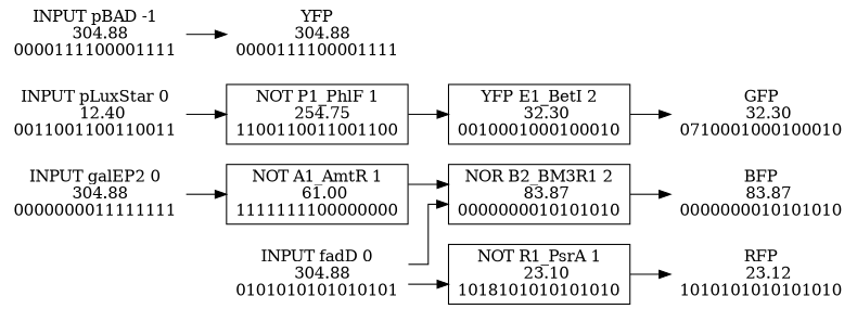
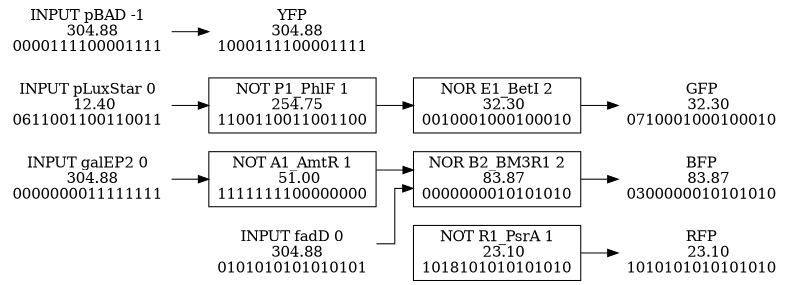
  digraph {
    rankdir=LR
    splines=ortho
    node [shape=none]
-   n1 [label="RFP\n   23.12\n1010101010101010"]
+   n1 [label="RFP\n   23.10\n1010101010101010"]
    n2 [label="GFP\n   32.30\n0710001000100010"]
-   n3 [label="BFP\n   83.87\n0000000010101010"]
-   n4 [label="YFP\n  304.88\n0000111100001111"]
+   n3 [label="BFP\n   83.87\n0300000010101010"]
+   n4 [label="YFP\n  304.88\n1000111100001111"]
    n5 [label="INPUT fadD 0\n  304.88\n0101010101010101"]
    n6 [fillcolor=gray100 label="NOR B2_BM3R1 2\n   83.87\n0000000010101010" shape=box style=filled]
    n7 [fillcolor=gray100 label="NOT R1_PsrA 1\n   23.10\n1018101010101010" shape=box style=filled]
-   n8 [fillcolor=gray100 label="YFP E1_BetI 2\n   32.30\n0010001000100010" shape=box style=filled]
-   n9 [label="INPUT pLuxStar 0\n   12.40\n0011001100110011"]
+   n8 [fillcolor=gray100 label="NOR E1_BetI 2\n   32.30\n0010001000100010" shape=box style=filled]
+   n9 [label="INPUT pLuxStar 0\n   12.40\n0611001100110011"]
    n10 [fillcolor=gray100 label="NOT P1_PhlF 1\n  254.75\n1100110011001100" shape=box style=filled]
    n11 [label="INPUT pBAD -1\n  304.88\n0000111100001111"]
    n12 [label="INPUT galEP2 0\n  304.88\n0000000011111111"]
-   n13 [fillcolor=gray100 label="NOT A1_AmtR 1\n   61.00\n1111111100000000" shape=box style=filled]
+   n13 [fillcolor=gray100 label="NOT A1_AmtR 1\n   51.00\n1111111100000000" shape=box style=filled]
    n5 -> n6
-   n5 -> n7
    n6 -> n3
    n7 -> n1
    n8 -> n2
    n9 -> n10
    n10 -> n8
    n11 -> n4
    n12 -> n13
    n13 -> n6
  }
